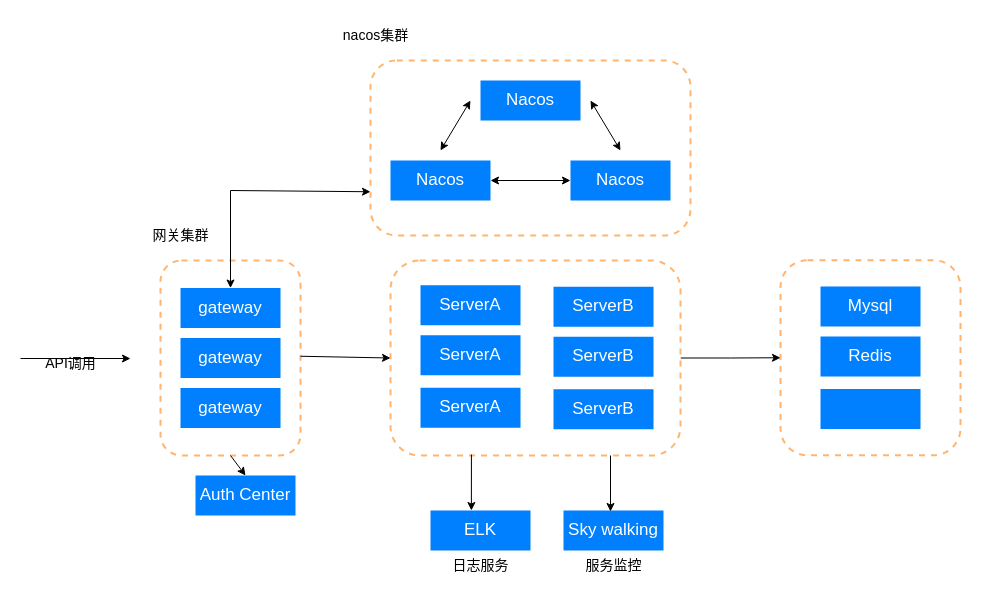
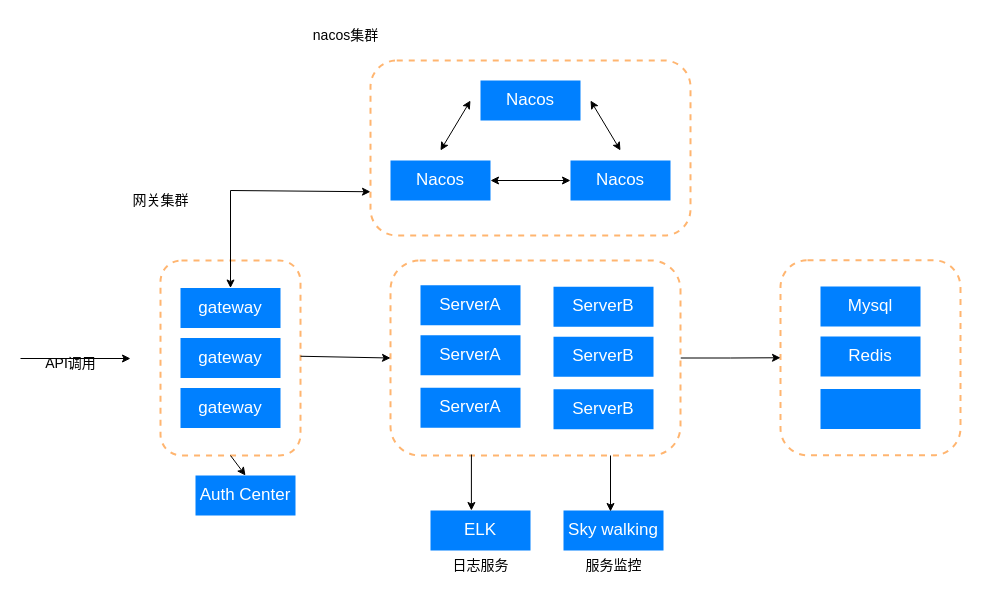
  <mxCell id="0" />
  <mxCell id="1" parent="0" />
  <mxCell id="2" value="" style="rounded=1;whiteSpace=wrap;html=1;dashed=1;strokeColor=#FFB570;strokeWidth=2;" vertex="1" parent="1"><mxGeometry x="780" y="259.75" width="180" height="195" as="geometry" /></mxCell>
  <mxCell id="3" value="" style="group" vertex="1" connectable="0" parent="1"><mxGeometry x="160" y="260" width="140" height="195" as="geometry" /></mxCell>
  <mxCell id="4" value="" style="rounded=1;whiteSpace=wrap;html=1;dashed=1;strokeColor=#FFB570;strokeWidth=2;" vertex="1" parent="3"><mxGeometry width="140" height="195" as="geometry" /></mxCell>
  <mxCell id="5" value="&lt;font color=&quot;#ffffff&quot;&gt;gateway&lt;/font&gt;" style="rounded=0;whiteSpace=wrap;html=1;fillColor=#0080ff;fontSize=17;strokeColor=none;" vertex="1" parent="3"><mxGeometry x="20" y="27.5" width="100" height="40" as="geometry" /></mxCell>
  <mxCell id="6" value="&lt;font color=&quot;#ffffff&quot;&gt;gateway&lt;/font&gt;" style="rounded=0;whiteSpace=wrap;html=1;fillColor=#0080ff;fontSize=17;strokeColor=none;" vertex="1" parent="3"><mxGeometry x="20" y="77.5" width="100" height="40" as="geometry" /></mxCell>
  <mxCell id="7" value="&lt;font color=&quot;#ffffff&quot;&gt;gateway&lt;/font&gt;" style="rounded=0;whiteSpace=wrap;html=1;fillColor=#0080ff;fontSize=17;strokeColor=none;" vertex="1" parent="3"><mxGeometry x="20" y="127.5" width="100" height="40" as="geometry" /></mxCell>
  <mxCell id="8" value="" style="endArrow=classic;startArrow=classic;html=1;rounded=0;entryX=0;entryY=0.75;entryDx=0;entryDy=0;" edge="1" parent="1" source="5" target="19"><mxGeometry width="50" height="50" relative="1" as="geometry"><mxPoint x="290" y="320" as="sourcePoint" /><mxPoint x="340" y="270" as="targetPoint" /><Array as="points"><mxPoint x="230" y="190" /></Array></mxGeometry></mxCell>
  <mxCell id="9" value="" style="endArrow=classic;html=1;rounded=0;" edge="1" parent="1"><mxGeometry width="50" height="50" relative="1" as="geometry"><mxPoint x="20" y="358" as="sourcePoint" /><mxPoint x="130" y="358" as="targetPoint" /></mxGeometry></mxCell>
  <mxCell id="10" value="API调用" style="text;html=1;align=center;verticalAlign=middle;resizable=0;points=[];autosize=1;strokeColor=none;fillColor=none;strokeWidth=3;fontSize=14;" vertex="1" parent="1"><mxGeometry x="35" y="348" width="70" height="30" as="geometry" /></mxCell>
- <mxCell id="11" value="网关集群" style="text;html=1;align=center;verticalAlign=middle;resizable=0;points=[];autosize=1;strokeColor=none;fillColor=none;strokeWidth=3;fontSize=14;" vertex="1" parent="1"><mxGeometry x="140" y="220" width="80" height="30" as="geometry" /></mxCell>
- <mxCell id="12" value="nacos集群" style="text;html=1;align=center;verticalAlign=middle;resizable=0;points=[];autosize=1;strokeColor=none;fillColor=none;strokeWidth=3;fontSize=14;" vertex="1" parent="1"><mxGeometry x="330" y="20" width="90" height="30" as="geometry" /></mxCell>
+ <mxCell id="11" value="网关集群" style="text;html=1;align=center;verticalAlign=middle;resizable=0;points=[];autosize=1;strokeColor=none;fillColor=none;strokeWidth=3;fontSize=14;" vertex="1" parent="1"><mxGeometry x="120" y="185" width="80" height="30" as="geometry" /></mxCell>
+ <mxCell id="12" value="nacos集群" style="text;html=1;align=center;verticalAlign=middle;resizable=0;points=[];autosize=1;strokeColor=none;fillColor=none;strokeWidth=3;fontSize=14;" vertex="1" parent="1"><mxGeometry x="300" y="20" width="90" height="30" as="geometry" /></mxCell>
  <mxCell id="13" style="edgeStyle=orthogonalEdgeStyle;rounded=0;orthogonalLoop=1;jettySize=auto;html=1;entryX=0;entryY=0.5;entryDx=0;entryDy=0;" edge="1" parent="1" source="14" target="2"><mxGeometry relative="1" as="geometry" /></mxCell>
  <mxCell id="14" value="" style="rounded=1;whiteSpace=wrap;html=1;dashed=1;strokeColor=#FFB570;strokeWidth=2;" vertex="1" parent="1"><mxGeometry x="390" y="260" width="290" height="195" as="geometry" /></mxCell>
  <mxCell id="15" value="&lt;font color=&quot;#ffffff&quot;&gt;ServerA&lt;/font&gt;" style="rounded=0;whiteSpace=wrap;html=1;fillColor=#0080ff;fontSize=17;strokeColor=none;" vertex="1" parent="1"><mxGeometry x="420" y="284.75" width="100" height="40" as="geometry" /></mxCell>
  <mxCell id="16" value="&lt;font color=&quot;#ffffff&quot;&gt;ServerA&lt;/font&gt;" style="rounded=0;whiteSpace=wrap;html=1;fillColor=#0080ff;fontSize=17;strokeColor=none;" vertex="1" parent="1"><mxGeometry x="420" y="334.75" width="100" height="40" as="geometry" /></mxCell>
  <mxCell id="17" value="&lt;font color=&quot;#ffffff&quot;&gt;ServerA&lt;/font&gt;" style="rounded=0;whiteSpace=wrap;html=1;fillColor=#0080ff;fontSize=17;strokeColor=none;" vertex="1" parent="1"><mxGeometry x="420" y="387.25" width="100" height="40" as="geometry" /></mxCell>
  <mxCell id="18" value="" style="group" vertex="1" connectable="0" parent="1"><mxGeometry x="370" y="60" width="320" height="175" as="geometry" /></mxCell>
  <mxCell id="19" value="" style="rounded=1;whiteSpace=wrap;html=1;dashed=1;strokeColor=#FFB570;strokeWidth=2;" vertex="1" parent="18"><mxGeometry width="320" height="175" as="geometry" /></mxCell>
  <mxCell id="20" value="&lt;font color=&quot;#ffffff&quot; style=&quot;font-size: 17px;&quot;&gt;Nacos&lt;/font&gt;" style="rounded=0;whiteSpace=wrap;html=1;fillColor=#0080ff;fontSize=17;strokeColor=none;" parent="18" vertex="1"><mxGeometry x="110" y="20" width="100" height="40" as="geometry" /></mxCell>
  <mxCell id="21" value="&lt;font color=&quot;#ffffff&quot; style=&quot;font-size: 17px;&quot;&gt;Nacos&lt;/font&gt;" style="rounded=0;whiteSpace=wrap;html=1;fillColor=#0080ff;fontSize=17;strokeColor=none;" vertex="1" parent="18"><mxGeometry x="200" y="100" width="100" height="40" as="geometry" /></mxCell>
  <mxCell id="22" value="&lt;font color=&quot;#ffffff&quot; style=&quot;font-size: 17px;&quot;&gt;Nacos&lt;/font&gt;" style="rounded=0;whiteSpace=wrap;html=1;fillColor=#0080ff;fontSize=17;strokeColor=none;" vertex="1" parent="18"><mxGeometry x="20" y="100" width="100" height="40" as="geometry" /></mxCell>
  <mxCell id="23" value="" style="endArrow=classic;startArrow=classic;html=1;rounded=0;" edge="1" parent="18"><mxGeometry width="50" height="50" relative="1" as="geometry"><mxPoint x="70" y="90" as="sourcePoint" /><mxPoint x="100" y="40" as="targetPoint" /></mxGeometry></mxCell>
  <mxCell id="24" value="" style="endArrow=classic;startArrow=classic;html=1;rounded=0;" edge="1" parent="18"><mxGeometry width="50" height="50" relative="1" as="geometry"><mxPoint x="250" y="90" as="sourcePoint" /><mxPoint x="220" y="40" as="targetPoint" /></mxGeometry></mxCell>
  <mxCell id="25" value="" style="endArrow=classic;startArrow=classic;html=1;rounded=0;" edge="1" parent="18"><mxGeometry width="50" height="50" relative="1" as="geometry"><mxPoint x="200" y="120" as="sourcePoint" /><mxPoint x="120" y="120" as="targetPoint" /></mxGeometry></mxCell>
  <mxCell id="26" value="" style="endArrow=classic;html=1;rounded=0;entryX=0;entryY=0.5;entryDx=0;entryDy=0;" edge="1" parent="1" target="14"><mxGeometry width="50" height="50" relative="1" as="geometry"><mxPoint x="300" y="355.75" as="sourcePoint" /><mxPoint x="410" y="355.75" as="targetPoint" /></mxGeometry></mxCell>
  <mxCell id="27" value="&lt;font color=&quot;#ffffff&quot;&gt;Auth Center&lt;/font&gt;" style="rounded=0;whiteSpace=wrap;html=1;fillColor=#0080ff;fontSize=17;strokeColor=none;" vertex="1" parent="1"><mxGeometry x="195" y="475" width="100" height="40" as="geometry" /></mxCell>
  <mxCell id="28" value="" style="endArrow=classic;html=1;rounded=0;entryX=0.5;entryY=0;entryDx=0;entryDy=0;exitX=0.5;exitY=1;exitDx=0;exitDy=0;" edge="1" parent="1" source="4" target="27"><mxGeometry width="50" height="50" relative="1" as="geometry"><mxPoint x="30" y="368" as="sourcePoint" /><mxPoint x="140" y="368" as="targetPoint" /></mxGeometry></mxCell>
  <mxCell id="29" value="&lt;font color=&quot;#ffffff&quot;&gt;ELK&lt;/font&gt;" style="rounded=0;whiteSpace=wrap;html=1;fillColor=#0080ff;fontSize=17;strokeColor=none;" vertex="1" parent="1"><mxGeometry x="430" y="510" width="100" height="40" as="geometry" /></mxCell>
  <mxCell id="30" value="" style="endArrow=classic;html=1;rounded=0;exitX=0.279;exitY=0.995;exitDx=0;exitDy=0;exitPerimeter=0;entryX=0.409;entryY=0;entryDx=0;entryDy=0;entryPerimeter=0;" edge="1" parent="1" source="14" target="29"><mxGeometry width="50" height="50" relative="1" as="geometry"><mxPoint x="240" y="465" as="sourcePoint" /><mxPoint x="480" y="510" as="targetPoint" /></mxGeometry></mxCell>
  <mxCell id="31" value="日志服务" style="text;html=1;align=center;verticalAlign=middle;resizable=0;points=[];autosize=1;strokeColor=none;fillColor=none;strokeWidth=3;fontSize=14;" vertex="1" parent="1"><mxGeometry x="440" y="550" width="80" height="30" as="geometry" /></mxCell>
  <mxCell id="32" value="&lt;font color=&quot;#ffffff&quot;&gt;Sky&amp;nbsp;walking&lt;/font&gt;" style="rounded=0;whiteSpace=wrap;html=1;fillColor=#0080ff;fontSize=17;strokeColor=none;" vertex="1" parent="1"><mxGeometry x="563" y="510" width="100" height="40" as="geometry" /></mxCell>
  <mxCell id="33" value="" style="endArrow=classic;html=1;rounded=0;exitX=0.279;exitY=0.995;exitDx=0;exitDy=0;exitPerimeter=0;entryX=0.409;entryY=0;entryDx=0;entryDy=0;entryPerimeter=0;" edge="1" parent="1"><mxGeometry width="50" height="50" relative="1" as="geometry"><mxPoint x="610" y="455" as="sourcePoint" /><mxPoint x="610" y="511" as="targetPoint" /></mxGeometry></mxCell>
  <mxCell id="34" value="服务监控" style="text;html=1;align=center;verticalAlign=middle;resizable=0;points=[];autosize=1;strokeColor=none;fillColor=none;strokeWidth=3;fontSize=14;" vertex="1" parent="1"><mxGeometry x="573" y="550" width="80" height="30" as="geometry" /></mxCell>
  <mxCell id="35" value="&lt;font color=&quot;#ffffff&quot;&gt;Mysql&lt;/font&gt;" style="rounded=0;whiteSpace=wrap;html=1;fillColor=#0080ff;fontSize=17;strokeColor=none;" vertex="1" parent="1"><mxGeometry x="820" y="286" width="100" height="40" as="geometry" /></mxCell>
  <mxCell id="36" value="&lt;font color=&quot;#ffffff&quot;&gt;Redis&lt;/font&gt;" style="rounded=0;whiteSpace=wrap;html=1;fillColor=#0080ff;fontSize=17;strokeColor=none;" vertex="1" parent="1"><mxGeometry x="820" y="336" width="100" height="40" as="geometry" /></mxCell>
  <mxCell id="37" value="" style="rounded=0;whiteSpace=wrap;html=1;fillColor=#0080ff;fontSize=17;strokeColor=none;" vertex="1" parent="1"><mxGeometry x="820" y="388.5" width="100" height="40" as="geometry" /></mxCell>
  <mxCell id="38" value="&lt;font color=&quot;#ffffff&quot;&gt;ServerB&lt;/font&gt;" style="rounded=0;whiteSpace=wrap;html=1;fillColor=#0080ff;fontSize=17;strokeColor=none;" vertex="1" parent="1"><mxGeometry x="553" y="286.25" width="100" height="40" as="geometry" /></mxCell>
  <mxCell id="39" value="&lt;font color=&quot;#ffffff&quot;&gt;ServerB&lt;/font&gt;" style="rounded=0;whiteSpace=wrap;html=1;fillColor=#0080ff;fontSize=17;strokeColor=none;" vertex="1" parent="1"><mxGeometry x="553" y="336.25" width="100" height="40" as="geometry" /></mxCell>
  <mxCell id="40" value="&lt;font color=&quot;#ffffff&quot;&gt;ServerB&lt;/font&gt;" style="rounded=0;whiteSpace=wrap;html=1;fillColor=#0080ff;fontSize=17;strokeColor=none;" vertex="1" parent="1"><mxGeometry x="553" y="388.75" width="100" height="40" as="geometry" /></mxCell>
